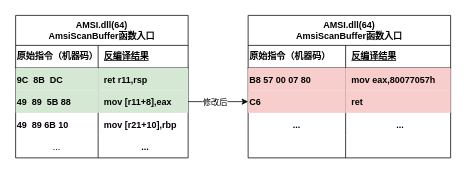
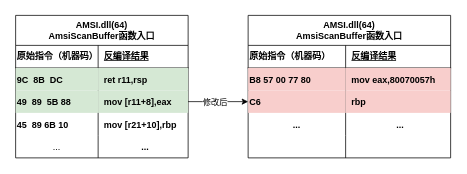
  <mxCell id="0" />
  <mxCell id="1" parent="0" />
  <mxCell id="2" value="AMSI.dll(64)&lt;div&gt;AmsiScanBuffer函数入口&lt;/div&gt;" style="shape=table;startSize=40;container=1;collapsible=1;childLayout=tableLayout;fixedRows=1;rowLines=0;fontStyle=1;align=center;resizeLast=1;html=1;whiteSpace=wrap;" vertex="1" parent="1"><mxGeometry x="20" y="20" width="230" height="190" as="geometry" /></mxCell>
  <mxCell id="3" value="" style="shape=tableRow;horizontal=0;startSize=0;swimlaneHead=0;swimlaneBody=0;fillColor=none;collapsible=0;dropTarget=0;points=[[0,0.5],[1,0.5]];portConstraint=eastwest;top=0;left=0;right=0;bottom=1;html=1;" vertex="1" parent="2"><mxGeometry y="40" width="230" height="30" as="geometry" /></mxCell>
  <mxCell id="4" value="原始指令（机器码）" style="shape=partialRectangle;connectable=0;fillColor=none;top=0;left=0;bottom=0;right=0;fontStyle=1;overflow=hidden;html=1;whiteSpace=wrap;align=left;" vertex="1" parent="3"><mxGeometry width="110.0" height="30" as="geometry"><mxRectangle width="110.0" height="30" as="alternateBounds" /></mxGeometry></mxCell>
  <mxCell id="5" value="反编译结果" style="shape=partialRectangle;connectable=0;fillColor=none;top=0;left=0;bottom=0;right=0;align=left;spacingLeft=6;fontStyle=5;overflow=hidden;html=1;whiteSpace=wrap;" vertex="1" parent="3"><mxGeometry x="110.0" width="120.0" height="30" as="geometry"><mxRectangle width="120.0" height="30" as="alternateBounds" /></mxGeometry></mxCell>
  <mxCell id="6" value="" style="shape=tableRow;horizontal=0;startSize=0;swimlaneHead=0;swimlaneBody=0;fillColor=none;collapsible=0;dropTarget=0;points=[[0,0.5],[1,0.5]];portConstraint=eastwest;top=0;left=0;right=0;bottom=0;" vertex="1" parent="2"><mxGeometry y="70" width="230" height="30" as="geometry" /></mxCell>
  <mxCell id="7" value="9C  8B  DC" style="shape=partialRectangle;connectable=0;fillColor=#d5e8d4;top=0;left=0;bottom=0;right=0;editable=1;overflow=hidden;align=left;fontStyle=1;strokeColor=#82b366;" vertex="1" parent="6"><mxGeometry width="110.0" height="30" as="geometry"><mxRectangle width="110.0" height="30" as="alternateBounds" /></mxGeometry></mxCell>
  <mxCell id="8" value="ret r11,rsp" style="shape=partialRectangle;connectable=0;fillColor=#d5e8d4;top=0;left=0;bottom=0;right=0;align=left;spacingLeft=6;overflow=hidden;fontStyle=1;strokeColor=#82b366;" vertex="1" parent="6"><mxGeometry x="110.0" width="120.0" height="30" as="geometry"><mxRectangle width="120.0" height="30" as="alternateBounds" /></mxGeometry></mxCell>
  <mxCell id="9" value="" style="shape=tableRow;horizontal=0;startSize=0;swimlaneHead=0;swimlaneBody=0;fillColor=none;collapsible=0;dropTarget=0;points=[[0,0.5],[1,0.5]];portConstraint=eastwest;top=0;left=0;right=0;bottom=0;" vertex="1" parent="2"><mxGeometry y="100" width="230" height="30" as="geometry" /></mxCell>
  <mxCell id="10" value="49  89  5B 88" style="shape=partialRectangle;connectable=0;fillColor=#d5e8d4;top=0;left=0;bottom=0;right=0;editable=1;overflow=hidden;align=left;fontStyle=1;strokeColor=#82b366;" vertex="1" parent="9"><mxGeometry width="110.0" height="30" as="geometry"><mxRectangle width="110.0" height="30" as="alternateBounds" /></mxGeometry></mxCell>
  <mxCell id="11" value="mov [r11+8],eax" style="shape=partialRectangle;connectable=0;fillColor=#d5e8d4;top=0;left=0;bottom=0;right=0;align=left;spacingLeft=6;overflow=hidden;fontStyle=1;strokeColor=#82b366;" vertex="1" parent="9"><mxGeometry x="110.0" width="120.0" height="30" as="geometry"><mxRectangle width="120.0" height="30" as="alternateBounds" /></mxGeometry></mxCell>
  <mxCell id="12" value="" style="shape=tableRow;horizontal=0;startSize=0;swimlaneHead=0;swimlaneBody=0;fillColor=none;collapsible=0;dropTarget=0;points=[[0,0.5],[1,0.5]];portConstraint=eastwest;top=0;left=0;right=0;bottom=0;" vertex="1" parent="2"><mxGeometry y="130" width="230" height="30" as="geometry" /></mxCell>
- <mxCell id="13" value="49  89 6B 10" style="shape=partialRectangle;connectable=0;fillColor=none;top=0;left=0;bottom=0;right=0;editable=1;overflow=hidden;align=left;fontStyle=1" vertex="1" parent="12"><mxGeometry width="110.0" height="30" as="geometry"><mxRectangle width="110.0" height="30" as="alternateBounds" /></mxGeometry></mxCell>
+ <mxCell id="13" value="45  89 6B 10" style="shape=partialRectangle;connectable=0;fillColor=none;top=0;left=0;bottom=0;right=0;editable=1;overflow=hidden;align=left;fontStyle=1" vertex="1" parent="12"><mxGeometry width="110.0" height="30" as="geometry"><mxRectangle width="110.0" height="30" as="alternateBounds" /></mxGeometry></mxCell>
  <mxCell id="14" value="mov [r21+10],rbp" style="shape=partialRectangle;connectable=0;fillColor=none;top=0;left=0;bottom=0;right=0;align=left;spacingLeft=6;overflow=hidden;fontStyle=1" vertex="1" parent="12"><mxGeometry x="110.0" width="120.0" height="30" as="geometry"><mxRectangle width="120.0" height="30" as="alternateBounds" /></mxGeometry></mxCell>
  <mxCell id="15" value="" style="shape=tableRow;horizontal=0;startSize=0;swimlaneHead=0;swimlaneBody=0;fillColor=none;collapsible=0;dropTarget=0;points=[[0,0.5],[1,0.5]];portConstraint=eastwest;top=0;left=0;right=0;bottom=0;" vertex="1" parent="2"><mxGeometry y="160" width="230" height="30" as="geometry" /></mxCell>
  <mxCell id="16" value="..." style="shape=partialRectangle;connectable=0;fillColor=none;top=0;left=0;bottom=0;right=0;editable=1;overflow=hidden;" vertex="1" parent="15"><mxGeometry width="110.0" height="30" as="geometry"><mxRectangle width="110.0" height="30" as="alternateBounds" /></mxGeometry></mxCell>
  <mxCell id="17" value="..." style="shape=partialRectangle;connectable=0;fillColor=none;top=0;left=0;bottom=0;right=0;align=center;spacingLeft=6;overflow=hidden;fontStyle=1" vertex="1" parent="15"><mxGeometry x="110.0" width="120.0" height="30" as="geometry"><mxRectangle width="120.0" height="30" as="alternateBounds" /></mxGeometry></mxCell>
  <mxCell id="18" value="AMSI.dll(64)&lt;div&gt;AmsiScanBuffer函数入口&lt;/div&gt;" style="shape=table;startSize=40;container=1;collapsible=1;childLayout=tableLayout;fixedRows=1;rowLines=0;fontStyle=1;align=center;resizeLast=1;html=1;whiteSpace=wrap;" vertex="1" parent="1"><mxGeometry x="330" y="20" width="270" height="190.0" as="geometry" /></mxCell>
  <mxCell id="19" value="" style="shape=tableRow;horizontal=0;startSize=0;swimlaneHead=0;swimlaneBody=0;fillColor=none;collapsible=0;dropTarget=0;points=[[0,0.5],[1,0.5]];portConstraint=eastwest;top=0;left=0;right=0;bottom=1;html=1;" vertex="1" parent="18"><mxGeometry y="40" width="270" height="30" as="geometry" /></mxCell>
  <mxCell id="20" value="原始指令（机器码）" style="shape=partialRectangle;connectable=0;fillColor=none;top=0;left=0;bottom=0;right=0;fontStyle=1;overflow=hidden;html=1;whiteSpace=wrap;align=left;" vertex="1" parent="19"><mxGeometry width="130" height="30" as="geometry"><mxRectangle width="130" height="30" as="alternateBounds" /></mxGeometry></mxCell>
  <mxCell id="21" value="反编译结果" style="shape=partialRectangle;connectable=0;fillColor=none;top=0;left=0;bottom=0;right=0;align=left;spacingLeft=6;fontStyle=5;overflow=hidden;html=1;whiteSpace=wrap;" vertex="1" parent="19"><mxGeometry x="130" width="140" height="30" as="geometry"><mxRectangle width="140" height="30" as="alternateBounds" /></mxGeometry></mxCell>
  <mxCell id="22" value="" style="shape=tableRow;horizontal=0;startSize=0;swimlaneHead=0;swimlaneBody=0;fillColor=none;collapsible=0;dropTarget=0;points=[[0,0.5],[1,0.5]];portConstraint=eastwest;top=0;left=0;right=0;bottom=0;" vertex="1" parent="18"><mxGeometry y="70" width="270" height="30" as="geometry" /></mxCell>
- <mxCell id="23" value="B8 57 00 07 80" style="shape=partialRectangle;connectable=0;fillColor=#f8cecc;top=0;left=0;bottom=0;right=0;editable=1;overflow=hidden;align=left;fontStyle=1;strokeColor=#b85450;" vertex="1" parent="22"><mxGeometry width="130" height="30" as="geometry"><mxRectangle width="130" height="30" as="alternateBounds" /></mxGeometry></mxCell>
- <mxCell id="24" value="mov eax,80077057h" style="shape=partialRectangle;connectable=0;fillColor=#f8cecc;top=0;left=0;bottom=0;right=0;align=left;spacingLeft=6;overflow=hidden;fontStyle=1;strokeColor=#b85450;" vertex="1" parent="22"><mxGeometry x="130" width="140" height="30" as="geometry"><mxRectangle width="140" height="30" as="alternateBounds" /></mxGeometry></mxCell>
+ <mxCell id="23" value="B8 57 00 77 80" style="shape=partialRectangle;connectable=0;fillColor=#f8cecc;top=0;left=0;bottom=0;right=0;editable=1;overflow=hidden;align=left;fontStyle=1;strokeColor=#b85450;" vertex="1" parent="22"><mxGeometry width="130" height="30" as="geometry"><mxRectangle width="130" height="30" as="alternateBounds" /></mxGeometry></mxCell>
+ <mxCell id="24" value="mov eax,80070057h" style="shape=partialRectangle;connectable=0;fillColor=#f8cecc;top=0;left=0;bottom=0;right=0;align=left;spacingLeft=6;overflow=hidden;fontStyle=1;strokeColor=#b85450;" vertex="1" parent="22"><mxGeometry x="130" width="140" height="30" as="geometry"><mxRectangle width="140" height="30" as="alternateBounds" /></mxGeometry></mxCell>
  <mxCell id="25" value="" style="shape=tableRow;horizontal=0;startSize=0;swimlaneHead=0;swimlaneBody=0;fillColor=none;collapsible=0;dropTarget=0;points=[[0,0.5],[1,0.5]];portConstraint=eastwest;top=0;left=0;right=0;bottom=0;" vertex="1" parent="18"><mxGeometry y="100" width="270" height="30" as="geometry" /></mxCell>
  <mxCell id="26" value="C6" style="shape=partialRectangle;connectable=0;fillColor=#f8cecc;top=0;left=0;bottom=0;right=0;editable=1;overflow=hidden;align=left;fontStyle=1;strokeColor=#b85450;" vertex="1" parent="25"><mxGeometry width="130" height="30" as="geometry"><mxRectangle width="130" height="30" as="alternateBounds" /></mxGeometry></mxCell>
- <mxCell id="27" value="ret" style="shape=partialRectangle;connectable=0;fillColor=#f8cecc;top=0;left=0;bottom=0;right=0;align=left;spacingLeft=6;overflow=hidden;fontStyle=1;strokeColor=#b85450;" vertex="1" parent="25"><mxGeometry x="130" width="140" height="30" as="geometry"><mxRectangle width="140" height="30" as="alternateBounds" /></mxGeometry></mxCell>
+ <mxCell id="27" value="rbp" style="shape=partialRectangle;connectable=0;fillColor=#f8cecc;top=0;left=0;bottom=0;right=0;align=left;spacingLeft=6;overflow=hidden;fontStyle=1;strokeColor=#b85450;" vertex="1" parent="25"><mxGeometry x="130" width="140" height="30" as="geometry"><mxRectangle width="140" height="30" as="alternateBounds" /></mxGeometry></mxCell>
  <mxCell id="28" value="" style="shape=tableRow;horizontal=0;startSize=0;swimlaneHead=0;swimlaneBody=0;fillColor=none;collapsible=0;dropTarget=0;points=[[0,0.5],[1,0.5]];portConstraint=eastwest;top=0;left=0;right=0;bottom=0;" vertex="1" parent="18"><mxGeometry y="130" width="270" height="30" as="geometry" /></mxCell>
  <mxCell id="29" value="" style="shape=partialRectangle;connectable=0;fillColor=none;top=0;left=0;bottom=0;right=0;editable=1;overflow=hidden;align=left;fontStyle=1" vertex="1" parent="28"><mxGeometry width="130" height="30" as="geometry"><mxRectangle width="130" height="30" as="alternateBounds" /></mxGeometry></mxCell>
  <mxCell id="30" value="..." style="shape=partialRectangle;connectable=0;fillColor=none;top=0;left=0;bottom=0;right=0;align=center;spacingLeft=6;overflow=hidden;fontStyle=1" vertex="1" parent="28"><mxGeometry x="130" width="140" height="30" as="geometry"><mxRectangle width="140" height="30" as="alternateBounds" /></mxGeometry></mxCell>
  <mxCell id="31" value="" style="shape=tableRow;horizontal=0;startSize=0;swimlaneHead=0;swimlaneBody=0;fillColor=none;collapsible=0;dropTarget=0;points=[[0,0.5],[1,0.5]];portConstraint=eastwest;top=0;left=0;right=0;bottom=0;" vertex="1" parent="18"><mxGeometry y="160" width="270" height="30" as="geometry" /></mxCell>
  <mxCell id="32" value="" style="shape=partialRectangle;connectable=0;fillColor=none;top=0;left=0;bottom=0;right=0;editable=1;overflow=hidden;" vertex="1" parent="31"><mxGeometry width="130" height="30" as="geometry"><mxRectangle width="130" height="30" as="alternateBounds" /></mxGeometry></mxCell>
  <mxCell id="33" value="" style="shape=partialRectangle;connectable=0;fillColor=none;top=0;left=0;bottom=0;right=0;align=left;spacingLeft=6;overflow=hidden;" vertex="1" parent="31"><mxGeometry x="130" width="140" height="30" as="geometry"><mxRectangle width="140" height="30" as="alternateBounds" /></mxGeometry></mxCell>
  <mxCell id="34" style="edgeStyle=orthogonalEdgeStyle;rounded=0;orthogonalLoop=1;jettySize=auto;html=1;entryX=0;entryY=0.5;entryDx=0;entryDy=0;" edge="1" parent="1" source="9" target="25"><mxGeometry relative="1" as="geometry" /></mxCell>
  <mxCell id="35" value="修改后" style="edgeLabel;html=1;align=center;verticalAlign=middle;resizable=0;points=[];" vertex="1" connectable="0" parent="34"><mxGeometry x="-0.115" y="-2" relative="1" as="geometry"><mxPoint y="-2" as="offset" /></mxGeometry></mxCell>
  <mxCell id="36" value="..." style="shape=partialRectangle;connectable=0;fillColor=none;top=0;left=0;bottom=0;right=0;editable=1;overflow=hidden;fontStyle=1;align=center;" vertex="1" parent="1"><mxGeometry x="330" y="150" width="130" height="30" as="geometry"><mxRectangle width="130" height="30" as="alternateBounds" /></mxGeometry></mxCell>
